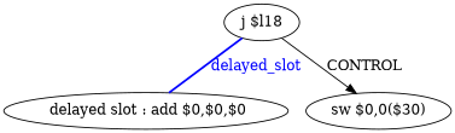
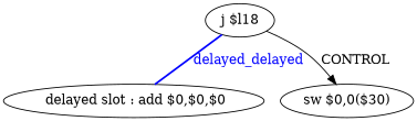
  digraph {
    node [shape=ellipse]
    n1 [label=" delayed slot : add $0,$0,$0"]
    n2 [label="j $l18"]
    n3 [label="sw $0,0($30)"]
-   n2 -> n1 [color=blue dir=none fontcolor=blue label=delayed_slot style=bold]
+   n2 -> n1 [color=blue dir=none fontcolor=blue label=delayed_delayed style=bold]
    n2 -> n3 [label=CONTROL]
  }
